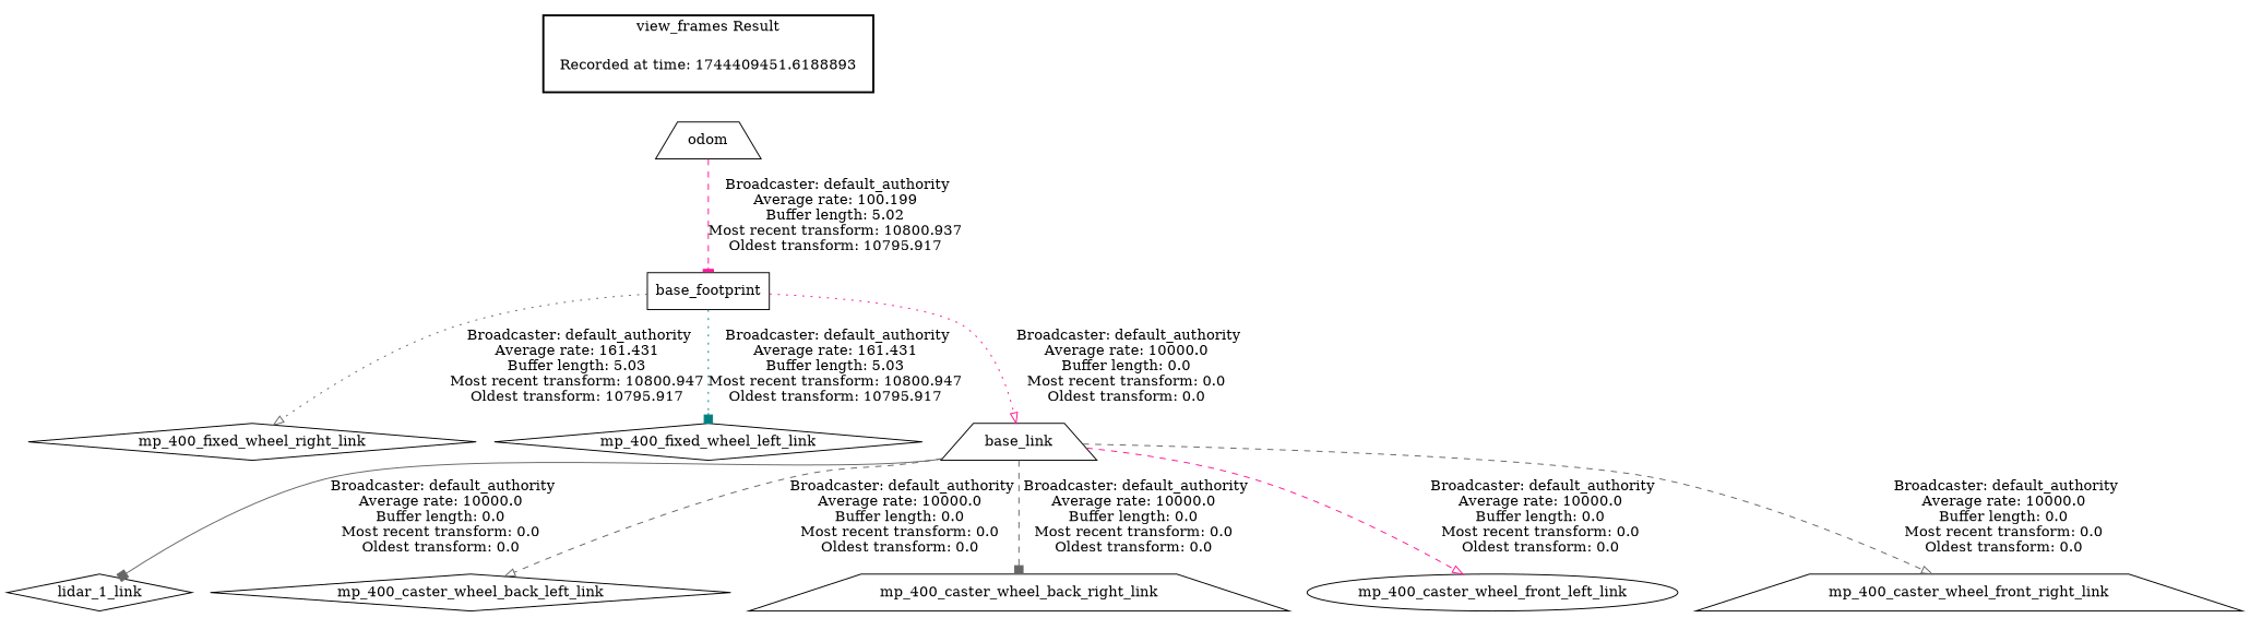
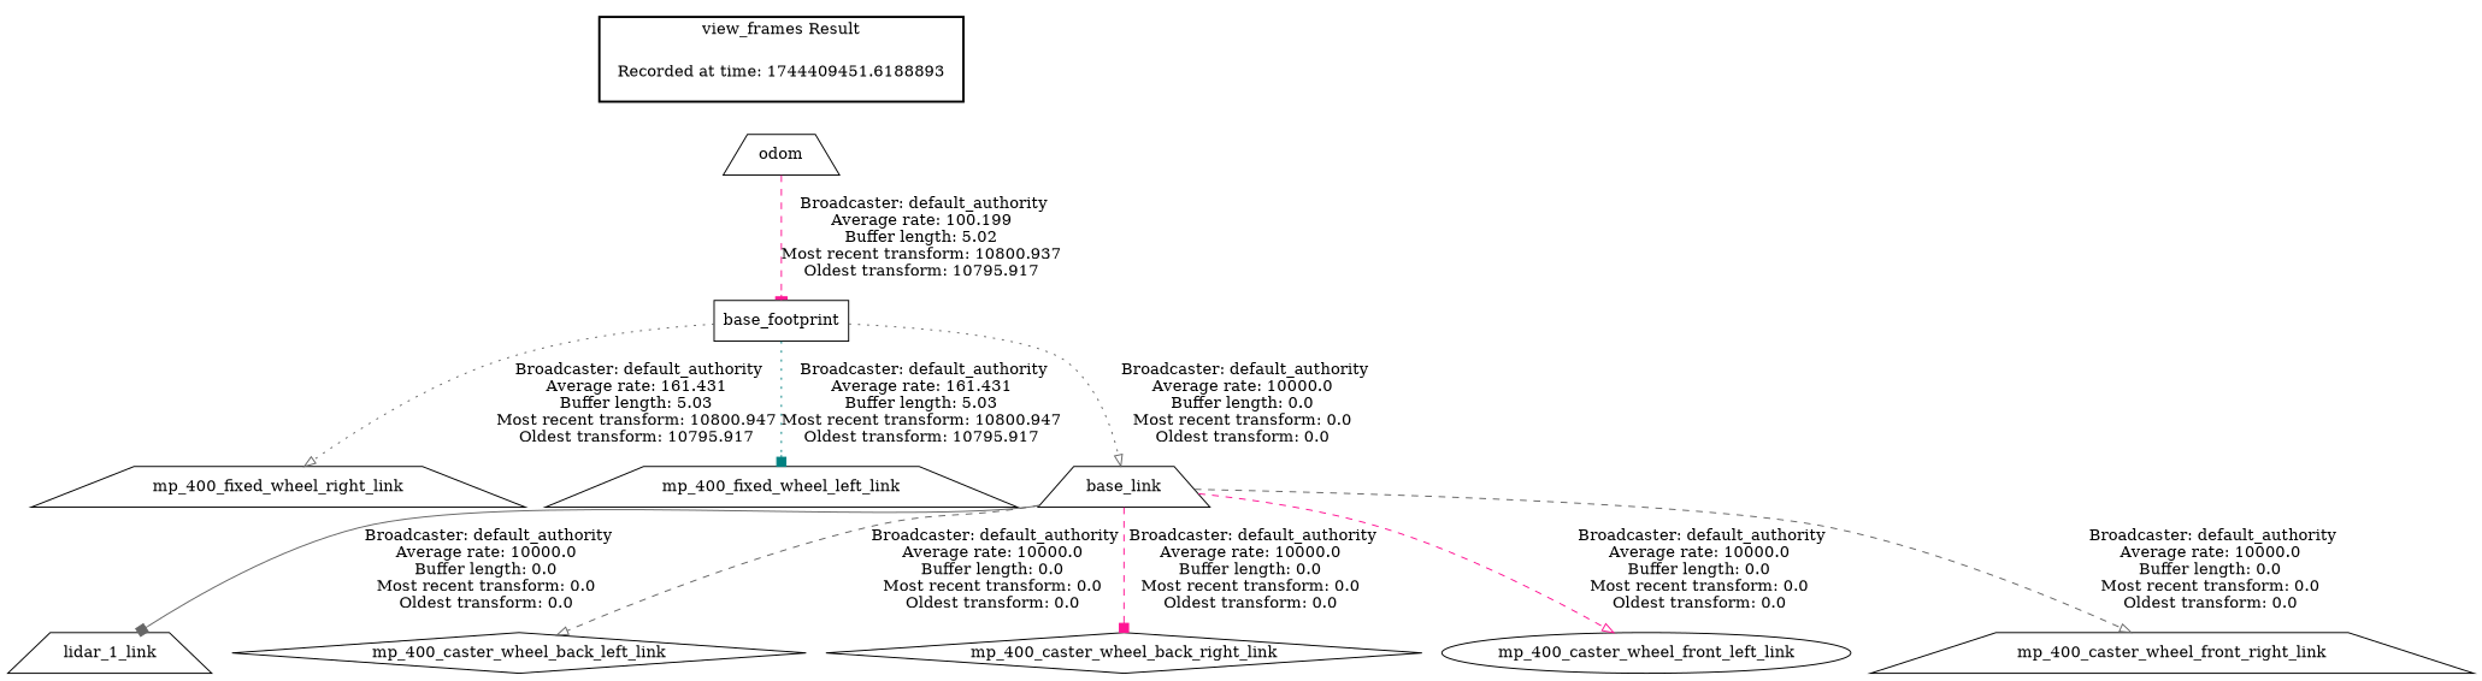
  digraph {
    node [shape=trapezium]
    edge [style=dashed arrowhead=onormal color=deeppink]
    "Recorded at time: 1744409451.6188893" [shape=plaintext]
    odom
    base_footprint [shape=box]
-   mp_400_fixed_wheel_right_link [shape=diamond]
-   mp_400_fixed_wheel_left_link [shape=diamond]
+   mp_400_fixed_wheel_right_link
+   mp_400_fixed_wheel_left_link
    base_link
-   lidar_1_link [shape=diamond]
+   lidar_1_link
    mp_400_caster_wheel_back_left_link [shape=diamond]
-   mp_400_caster_wheel_back_right_link
+   mp_400_caster_wheel_back_right_link [shape=diamond]
    mp_400_caster_wheel_front_left_link [shape=ellipse]
    mp_400_caster_wheel_front_right_link
    subgraph cluster_1 {
      color=black
      label="view_frames Result"
      style=bold
      "Recorded at time: 1744409451.6188893"
    }
    "Recorded at time: 1744409451.6188893" -> odom [style=invis arrowhead="" color=""]
    odom -> base_footprint [arrowhead=tee label=" Broadcaster: default_authority\nAverage rate: 100.199\nBuffer length: 5.02\nMost recent transform: 10800.937\nOldest transform: 10795.917\n"]
    base_footprint -> mp_400_fixed_wheel_right_link [color=gray40 label=" Broadcaster: default_authority\nAverage rate: 161.431\nBuffer length: 5.03\nMost recent transform: 10800.947\nOldest transform: 10795.917\n" style=dotted]
    base_footprint -> mp_400_fixed_wheel_left_link [arrowhead=box color=teal label=" Broadcaster: default_authority\nAverage rate: 161.431\nBuffer length: 5.03\nMost recent transform: 10800.947\nOldest transform: 10795.917\n" style=dotted]
-   base_footprint -> base_link [label=" Broadcaster: default_authority\nAverage rate: 10000.0\nBuffer length: 0.0\nMost recent transform: 0.0\nOldest transform: 0.0\n" style=dotted]
+   base_footprint -> base_link [color=gray40 label=" Broadcaster: default_authority\nAverage rate: 10000.0\nBuffer length: 0.0\nMost recent transform: 0.0\nOldest transform: 0.0\n" style=dotted]
    base_link -> lidar_1_link [arrowhead=box color=gray40 label=" Broadcaster: default_authority\nAverage rate: 10000.0\nBuffer length: 0.0\nMost recent transform: 0.0\nOldest transform: 0.0\n" style=solid]
    base_link -> mp_400_caster_wheel_back_left_link [color=gray40 label=" Broadcaster: default_authority\nAverage rate: 10000.0\nBuffer length: 0.0\nMost recent transform: 0.0\nOldest transform: 0.0\n"]
-   base_link -> mp_400_caster_wheel_back_right_link [arrowhead=box color=gray40 label=" Broadcaster: default_authority\nAverage rate: 10000.0\nBuffer length: 0.0\nMost recent transform: 0.0\nOldest transform: 0.0\n"]
+   base_link -> mp_400_caster_wheel_back_right_link [arrowhead=box label=" Broadcaster: default_authority\nAverage rate: 10000.0\nBuffer length: 0.0\nMost recent transform: 0.0\nOldest transform: 0.0\n"]
    base_link -> mp_400_caster_wheel_front_left_link [label=" Broadcaster: default_authority\nAverage rate: 10000.0\nBuffer length: 0.0\nMost recent transform: 0.0\nOldest transform: 0.0\n"]
    base_link -> mp_400_caster_wheel_front_right_link [color=gray40 label=" Broadcaster: default_authority\nAverage rate: 10000.0\nBuffer length: 0.0\nMost recent transform: 0.0\nOldest transform: 0.0\n"]
  }
